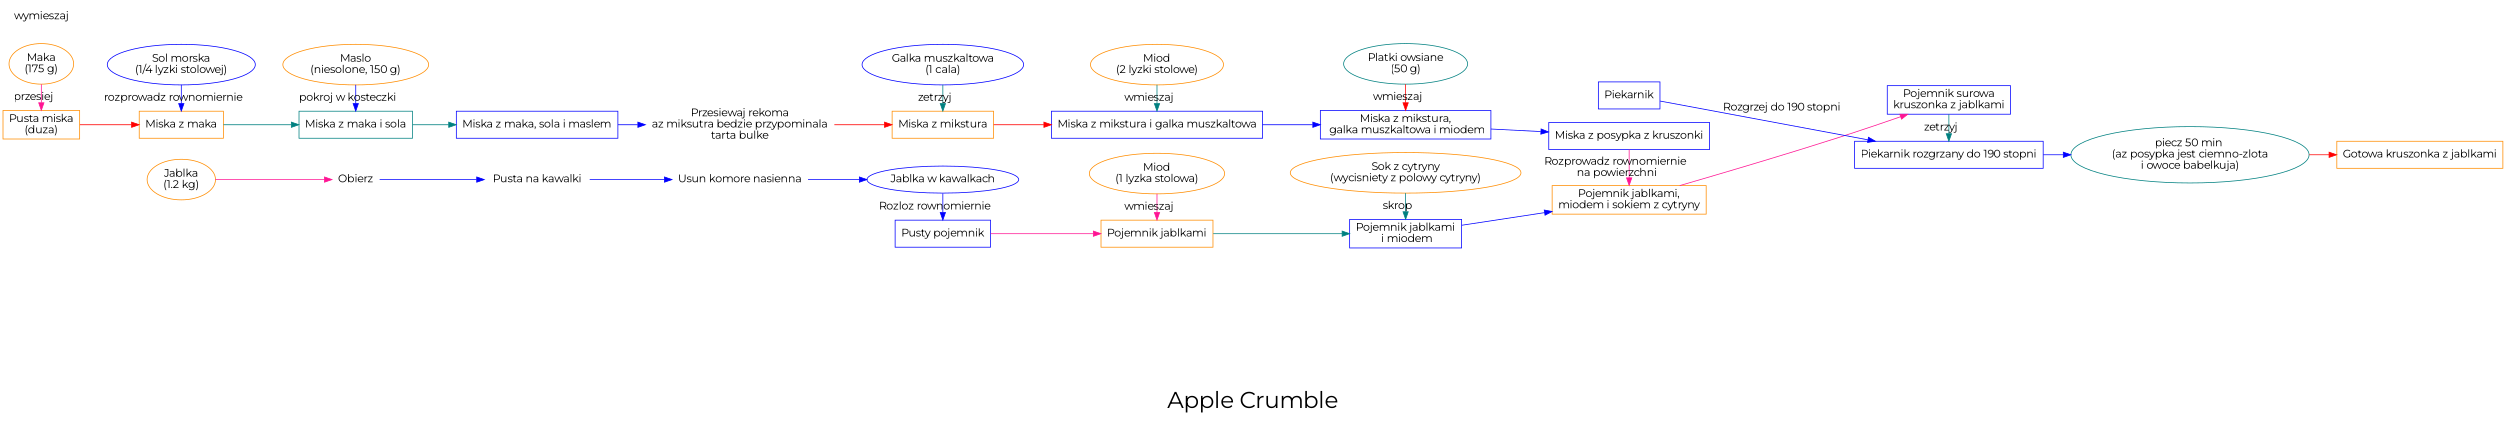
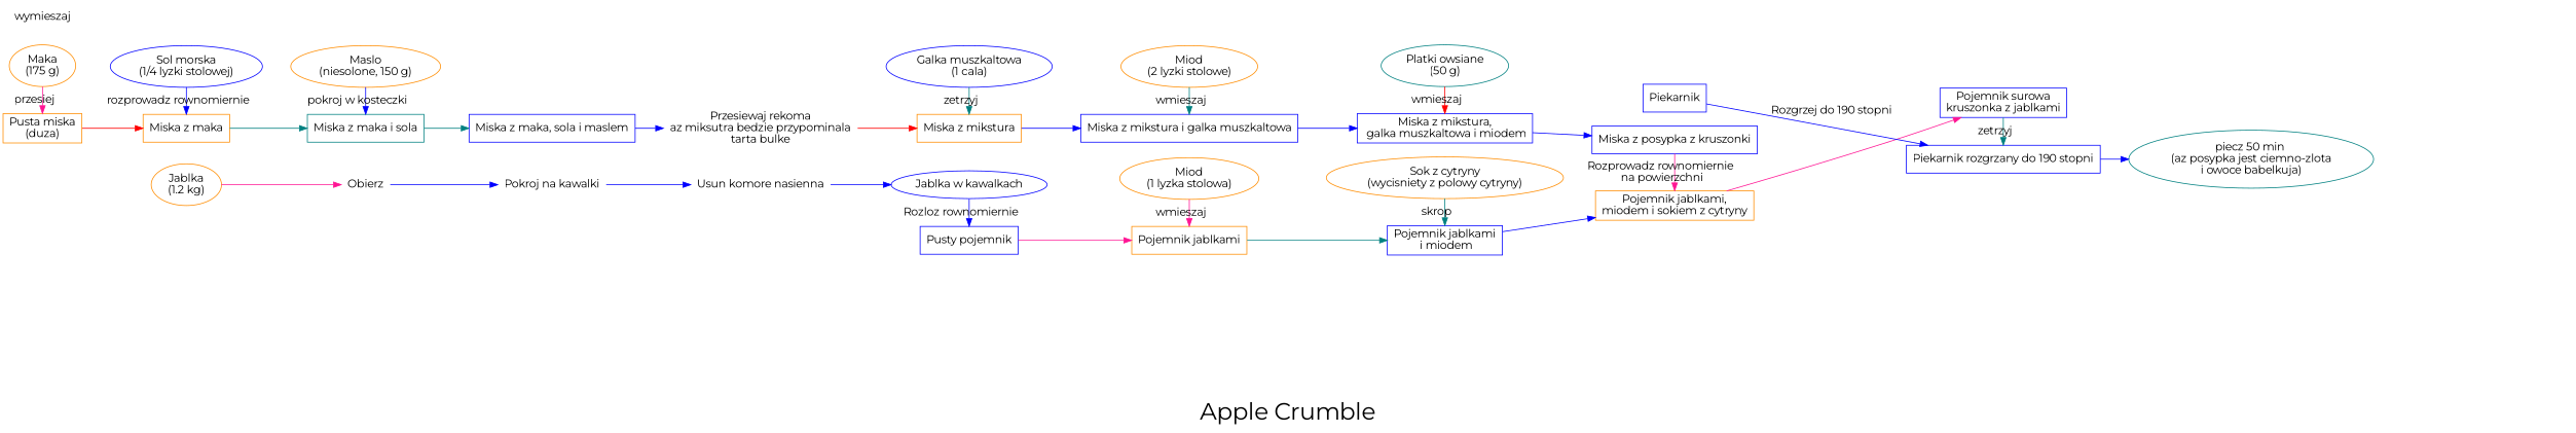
  digraph {
    fontname=Montserrat
    fontsize=30
    label="\n\nApple Crumble"
    rankdir=LR
    node [color=blue fontname=Montserrat shape=rectrangle]
    edge [color=blue fontname=Montserrat]
    n1 [label="Pusty pojemnik"]
    n2 [label="Jablka w kawalkach" shape=""]
    n3 [color=darkorange label="Pojemnik jablkami"]
    n4 [color=darkorange label="Miod\n(1 lyzka stolowa)" shape=""]
    n5 [label="Pojemnik jablkami\n i miodem"]
    n6 [color=darkorange label="Sok z cytryny\n(wycisniety z polowy cytryny)" shape=""]
    n7 [color=darkorange label="Pusta miska\n(duza)"]
    n8 [color=darkorange label="Maka\n(175 g)" shape=""]
    n9 [color=darkorange label="Miska z maka"]
    n10 [label="Sol morska\n(1/4 lyzki stolowej)" shape=""]
    n11 [color=teal label="Miska z maka i sola"]
    n12 [color=darkorange label="Maslo\n(niesolone, 150 g)" shape=""]
    n13 [color=darkorange group=g1 label="Miska z mikstura"]
    n14 [group=g1 label="Galka muszkaltowa\n(1 cala)" shape=""]
    n15 [label="Miska z mikstura i galka muszkaltowa"]
    n16 [color=darkorange label="Miod\n(2 lyzki stolowe)" shape=""]
    n17 [label="Miska z mikstura,\n galka muszkaltowa i miodem"]
    n18 [color=teal label="Platki owsiane\n(50 g)" shape=""]
    n19 [label="Miska z posypka z kruszonki"]
    n20 [color=darkorange label="Pojemnik jablkami,\nmiodem i sokiem z cytryny"]
    n21 [label="Pojemnik surowa\nkruszonka z jablkami"]
    n22 [label="Piekarnik rozgrzany do 190 stopni"]
    n23 [label="Miska z maka, sola i maslem"]
    n24 [color=teal label="piecz 50 min \n(az posypka jest ciemno-zlota\ni owoce babelkuja)" shape=""]
    n25 [color=teal label="Przesiewaj rekoma\naz miksutra bedzie przypominala\ntarta bulke" shape=none]
-   n26 [color=darkorange label="Gotowa kruszonka z jablkami"]
    n27 [color=darkorange label="Jablka\n(1.2 kg)" shape=""]
    n28 [label=Obierz shape=none]
-   n29 [label="Pusta na kawalki" shape=none]
+   n29 [label="Pokroj na kawalki" shape=none]
    n30 [color=teal label=wymieszaj shape=none]
    n31 [label="Usun komore nasienna" shape=none]
    n32 [label=Piekarnik]
    subgraph sub_1 {
      rank=same
      n1
      n2
    }
    subgraph sub_2 {
      rank=same
      n3
      n4
    }
    subgraph sub_3 {
      rank=same
      n5
      n6
    }
    subgraph sub_4 {
      rank=same
      n7
      n8
    }
    subgraph sub_5 {
      rank=same
      n9
      n10
    }
    subgraph sub_6 {
      rank=same
      n11
      n12
    }
    subgraph sub_7 {
      rank=same
      n13
      n14
    }
    subgraph sub_8 {
      rank=same
      n15
      n16
    }
    subgraph sub_9 {
      rank=same
      n17
      n18
    }
    subgraph sub_10 {
      rank=same
      n19
      n20
    }
    subgraph sub_11 {
      rank=same
      n21
      n22
    }
    n1 -> n3 [color=deeppink]
    n2 -> n1 [label="Rozloz rownomiernie"]
    n3 -> n5 [color=teal weight=100]
    n4 -> n3 [color=deeppink label=wmieszaj]
    n5 -> n20
    n6 -> n5 [color=teal label=skrop]
    n7 -> n9 [color=red]
    n8 -> n7 [color=deeppink label=przesiej]
    n9 -> n11 [color=teal]
    n10 -> n9 [label="rozprowadz rownomiernie"]
    n11 -> n23 [color=teal]
    n12 -> n11 [label="pokroj w kosteczki"]
-   n13 -> n15 [color=red]
+   n13 -> n15
    n14 -> n13 [color=teal label=zetrzyj]
    n15 -> n17
    n16 -> n15 [color=teal label=wmieszaj]
    n17 -> n19
    n18 -> n17 [color=red label=wmieszaj]
    n19 -> n20 [color=deeppink label="Rozprowadz rownomiernie\n na powierzchni"]
    n20 -> n21 [color=deeppink]
    n21 -> n22 [color=teal label=zetrzyj]
    n22 -> n24
    n23 -> n25
-   n24 -> n26 [color=red]
    n25 -> n13 [color=red]
    n27 -> n28 [color=deeppink]
    n28 -> n29
    n29 -> n31
    n31 -> n2
    n32 -> n22 [label="Rozgrzej do 190 stopni"]
  }
